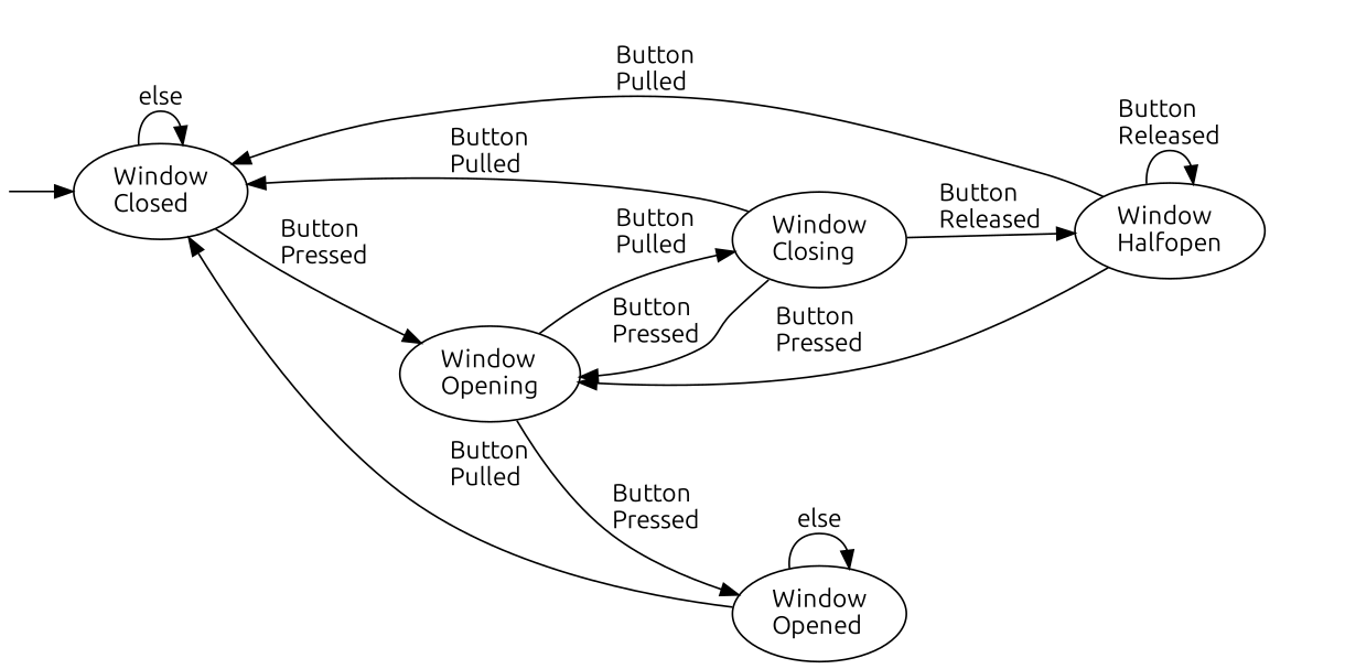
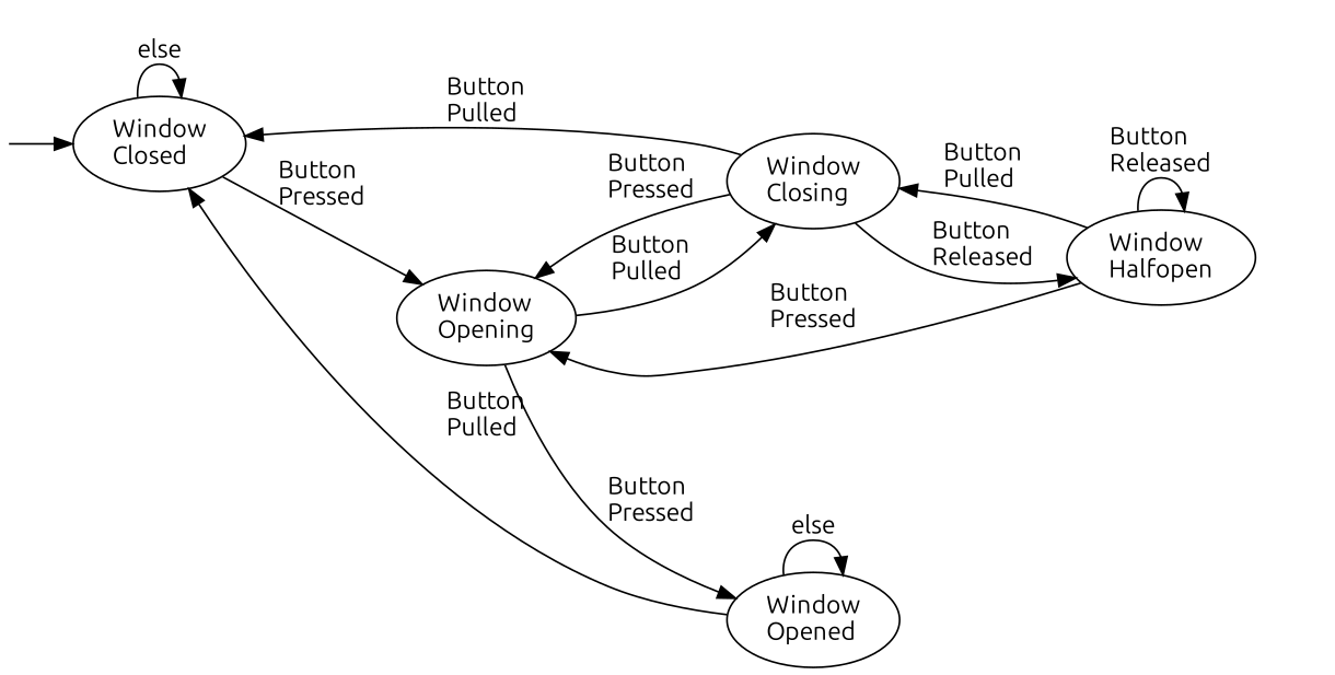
  digraph {
    fontname=Ubuntu
    rankdir=LR
    node [fontname=Ubuntu]
    edge [fontname=Ubuntu]
    Reset [height=0 shape=point style=invis width=0]
    n2 [label="Window\lClosed\l"]
    n3 [label="Window\lOpening\l"]
    n4 [height=0 label=EOT shape=point style=invis width=0]
    n5 [label="Window\lHalfopen\l"]
    n6 [label="Window\lClosing\l"]
    n7 [label="Window\lOpened\l"]
    Reset -> n2
    n2 -> n2 [label=else]
    n2 -> n3 [label="Button\lPressed\l"]
    n2 -> n4 [style=invis]
    n3 -> n4 [style=invis]
    n3 -> n6 [label="Button\lPulled\l"]
    n3 -> n7 [label="Button\lPressed\l"]
    n4 -> n4 [style=invis]
    n5 -> n3 [label="Button\lPressed\l"]
    n5 -> n4 [style=invis]
    n5 -> n5 [label="Button\lReleased\l"]
-   n5 -> n2 [label="Button\lPulled\l"]
+   n5 -> n6 [label="Button\lPulled\l"]
    n6 -> n2 [label="Button\lPulled\l"]
    n6 -> n3 [label="Button\lPressed\l"]
    n6 -> n4 [style=invis]
    n6 -> n5 [label="Button\lReleased\l"]
    n7 -> n2 [label="Button\lPulled\l"]
    n7 -> n4 [style=invis]
    n7 -> n7 [label=else]
  }
